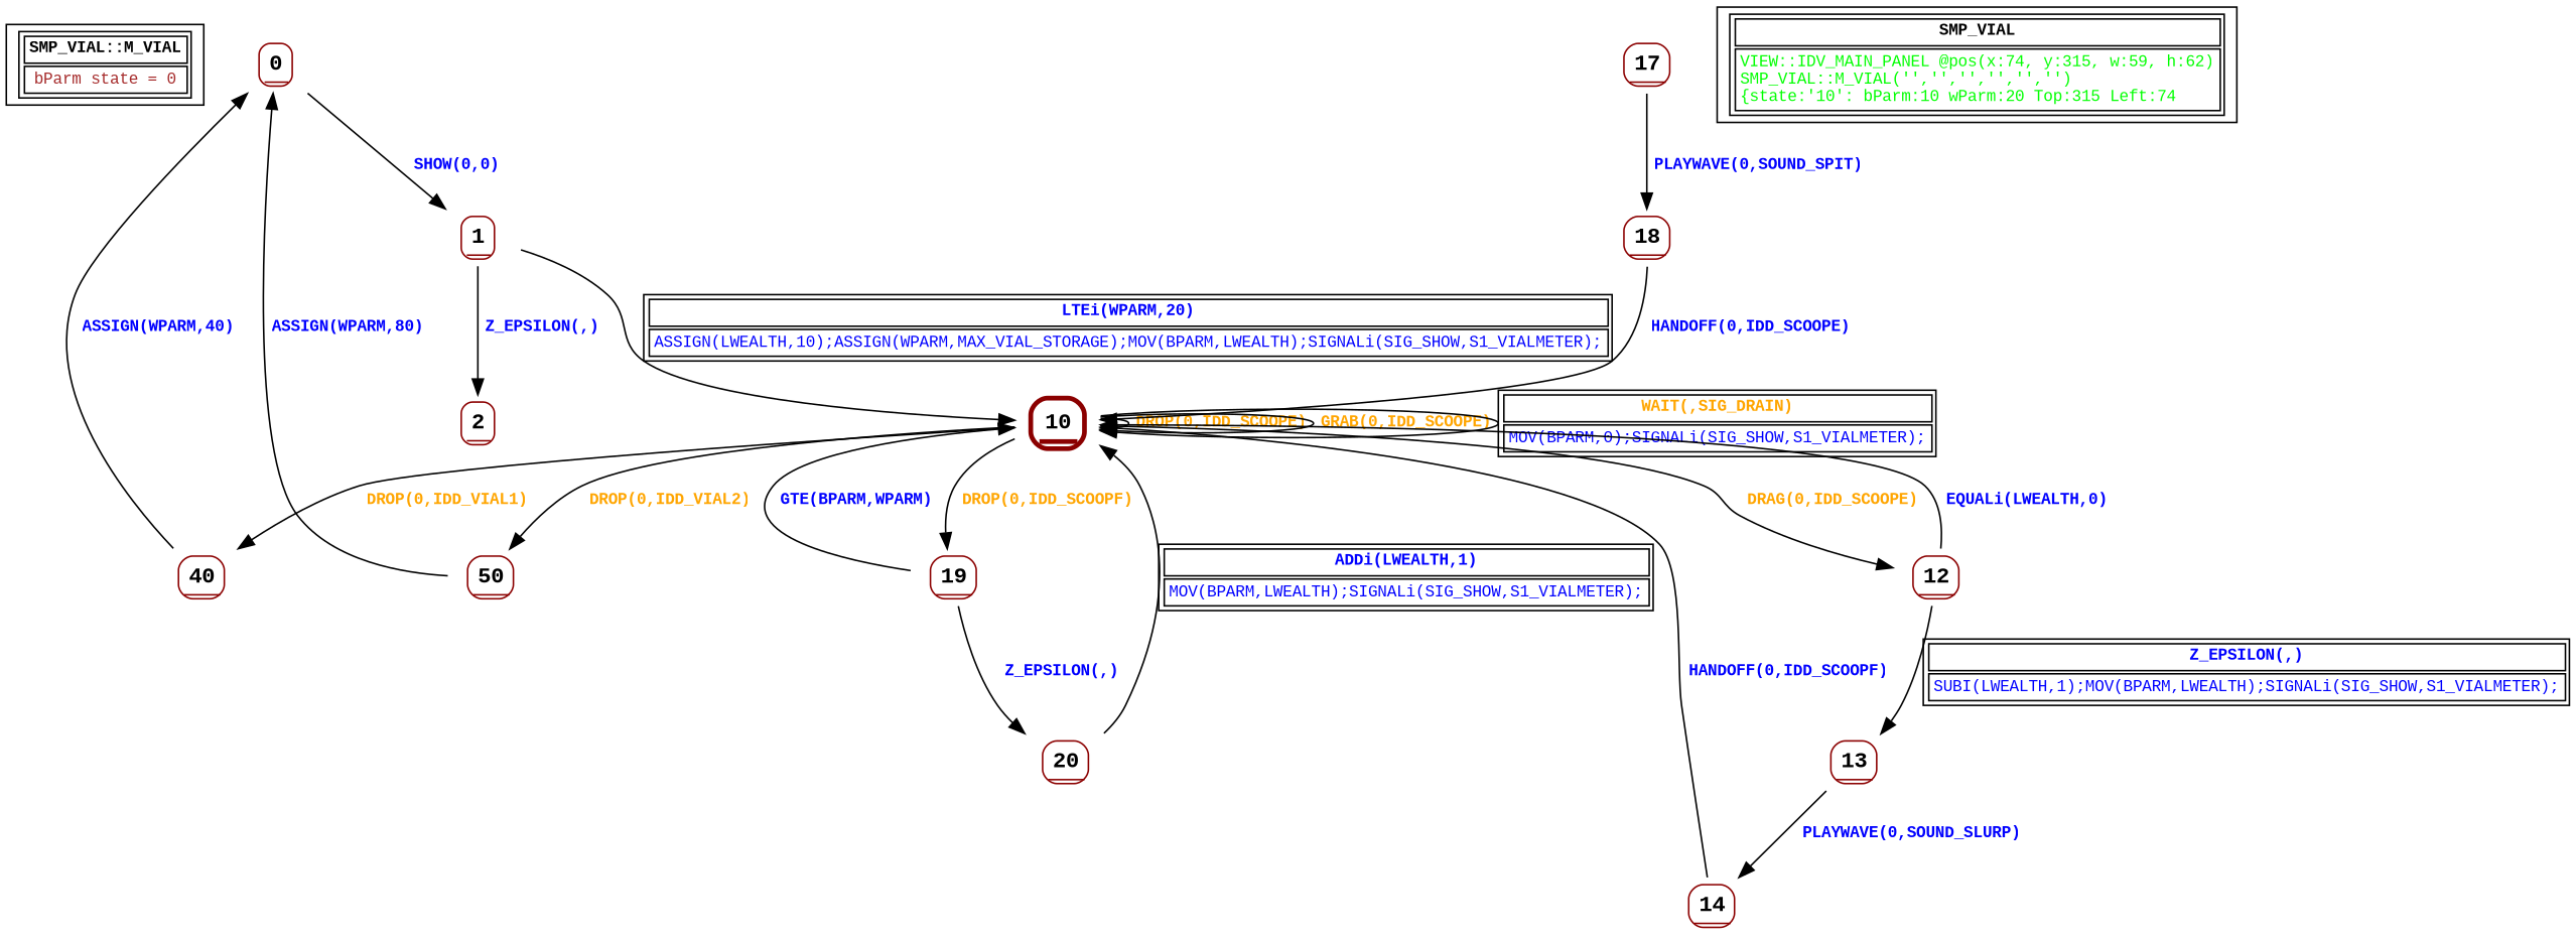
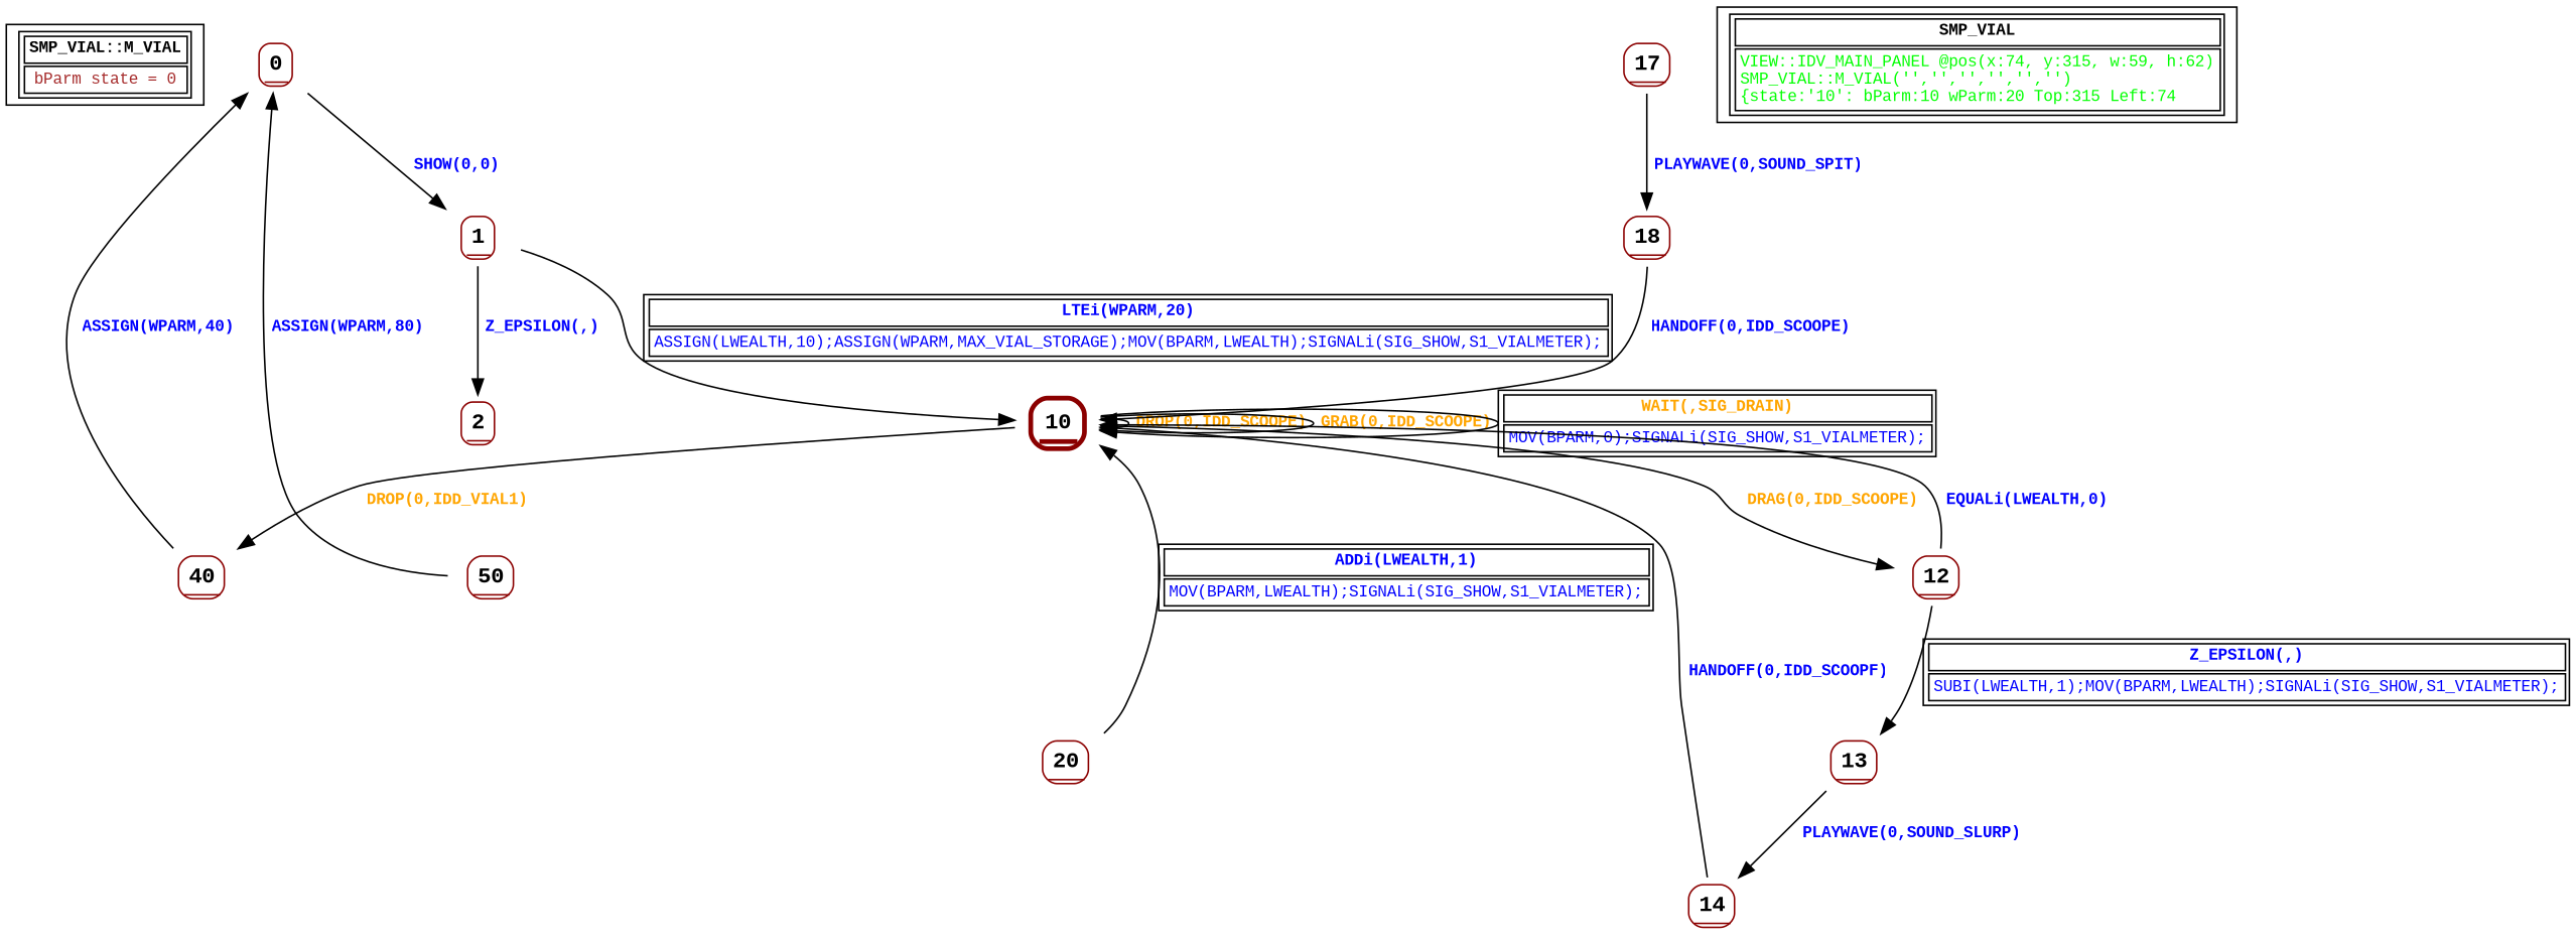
  digraph {
    fontname="Courier New"
    node [fontname="Courier New" fontsize=14 shape=none]
    edge [fontcolor=blue fontname="Courier New" fontsize=10]
    n1 [fontsize=10 label=< <table border="1"><tr><td><b>SMP_VIAL::M_VIAL<br align="left"/></b></td></tr> <tr><td><font point-size="10" color ="brown">bParm state = 0<br align="left"/></font></td></tr></table>> shape=record]
    n2 [label=< <table border="1" color="darkred" style="rounded"><tr><td sides="b"><b>0<br align="left"/></b></td></tr> </table>>]
    n3 [label=< <table border="1" color="darkred" style="rounded"><tr><td sides="b"><b>1<br align="left"/></b></td></tr> </table>>]
    n4 [label=< <table border="3" color="darkred" style="rounded"><tr><td sides="b"><b>10<br align="left"/></b></td></tr> </table>>]
    n5 [label=< <table border="1" color="darkred" style="rounded"><tr><td sides="b"><b>2<br align="left"/></b></td></tr> </table>>]
    n6 [label=< <table border="1" color="darkred" style="rounded"><tr><td sides="b"><b>12<br align="left"/></b></td></tr> </table>>]
-   n7 [label=< <table border="1" color="darkred" style="rounded"><tr><td sides="b"><b>19<br align="left"/></b></td></tr> </table>>]
    n8 [label=< <table border="1" color="darkred" style="rounded"><tr><td sides="b"><b>40<br align="left"/></b></td></tr> </table>>]
    n9 [label=< <table border="1" color="darkred" style="rounded"><tr><td sides="b"><b>50<br align="left"/></b></td></tr> </table>>]
    n10 [label=< <table border="1" color="darkred" style="rounded"><tr><td sides="b"><b>13<br align="left"/></b></td></tr> </table>>]
    n11 [label=< <table border="1" color="darkred" style="rounded"><tr><td sides="b"><b>20<br align="left"/></b></td></tr> </table>>]
    n12 [label=< <table border="1" color="darkred" style="rounded"><tr><td sides="b"><b>14<br align="left"/></b></td></tr> </table>>]
    n13 [label=< <table border="1" color="darkred" style="rounded"><tr><td sides="b"><b>17<br align="left"/></b></td></tr> </table>>]
    n14 [label=< <table border="1" color="darkred" style="rounded"><tr><td sides="b"><b>18<br align="left"/></b></td></tr> </table>>]
    n15 [fontsize=10 label=< <table border="1"><tr><td><b>SMP_VIAL<br align="left"/></b></td></tr> <tr><td><font point-size="10" color ="green">VIEW::IDV_MAIN_PANEL @pos(x:74, y:315, w:59, h:62)<br align="left"/>SMP_VIAL::M_VIAL(&apos;&apos;,&apos;&apos;,&apos;&apos;,&apos;&apos;,&apos;&apos;,&apos;&apos;)<br align="left"/>			&#123;state:&apos;10&apos;: bParm:10 wParm:20 Top:315 Left:74<br align="left"/></font></td></tr></table>> shape=record]
    n2 -> n3 [label=< <table border="0"><tr><td><b>SHOW(0,0)<br align="left"/></b></td></tr> </table>>]
    n3 -> n4 [label=< <table border="1"><tr><td><b>LTEi(WPARM,20)<br align="left"/></b></td></tr> <tr><td><font point-size="10" color ="blue">ASSIGN(LWEALTH,10);ASSIGN(WPARM,MAX_VIAL_STORAGE);MOV(BPARM,LWEALTH);SIGNALi(SIG_SHOW,S1_VIALMETER);<br align="left"/></font></td></tr></table>>]
    n3 -> n5 [label=< <table border="0"><tr><td><b>Z_EPSILON(,)<br align="left"/></b></td></tr> </table>>]
    n4 -> n4 [fontcolor=orange label=< <table border="0"><tr><td><b>DROP(0,IDD_SCOOPE)<br align="left"/></b></td></tr> </table>>]
    n4 -> n4 [fontcolor=orange label=< <table border="0"><tr><td><b>GRAB(0,IDD_SCOOPE)<br align="left"/></b></td></tr> </table>>]
    n4 -> n4 [fontcolor=orange label=< <table border="1"><tr><td><b>WAIT(,SIG_DRAIN)<br align="left"/></b></td></tr> <tr><td><font point-size="10" color ="blue">MOV(BPARM,0);SIGNALi(SIG_SHOW,S1_VIALMETER);<br align="left"/></font></td></tr></table>>]
    n4 -> n6 [fontcolor=orange label=< <table border="0"><tr><td><b>DRAG(0,IDD_SCOOPE)<br align="left"/></b></td></tr> </table>>]
-   n4 -> n7 [fontcolor=orange label=< <table border="0"><tr><td><b>DROP(0,IDD_SCOOPF)<br align="left"/></b></td></tr> </table>>]
    n4 -> n8 [fontcolor=orange label=< <table border="0"><tr><td><b>DROP(0,IDD_VIAL1)<br align="left"/></b></td></tr> </table>>]
-   n4 -> n9 [fontcolor=orange label=< <table border="0"><tr><td><b>DROP(0,IDD_VIAL2)<br align="left"/></b></td></tr> </table>>]
    n6 -> n4 [label=< <table border="0"><tr><td><b>EQUALi(LWEALTH,0)<br align="left"/></b></td></tr> </table>>]
    n6 -> n10 [label=< <table border="1"><tr><td><b>Z_EPSILON(,)<br align="left"/></b></td></tr> <tr><td><font point-size="10" color ="blue">SUBI(LWEALTH,1);MOV(BPARM,LWEALTH);SIGNALi(SIG_SHOW,S1_VIALMETER);<br align="left"/></font></td></tr></table>>]
-   n7 -> n4 [label=< <table border="0"><tr><td><b>GTE(BPARM,WPARM)<br align="left"/></b></td></tr> </table>>]
-   n7 -> n11 [label=< <table border="0"><tr><td><b>Z_EPSILON(,)<br align="left"/></b></td></tr> </table>>]
    n8 -> n2 [label=< <table border="0"><tr><td><b>ASSIGN(WPARM,40)<br align="left"/></b></td></tr> </table>>]
    n9 -> n2 [label=< <table border="0"><tr><td><b>ASSIGN(WPARM,80)<br align="left"/></b></td></tr> </table>>]
    n10 -> n12 [label=< <table border="0"><tr><td><b>PLAYWAVE(0,SOUND_SLURP)<br align="left"/></b></td></tr> </table>>]
    n11 -> n4 [label=< <table border="1"><tr><td><b>ADDi(LWEALTH,1)<br align="left"/></b></td></tr> <tr><td><font point-size="10" color ="blue">MOV(BPARM,LWEALTH);SIGNALi(SIG_SHOW,S1_VIALMETER);<br align="left"/></font></td></tr></table>>]
    n12 -> n4 [label=< <table border="0"><tr><td><b>HANDOFF(0,IDD_SCOOPF)<br align="left"/></b></td></tr> </table>>]
    n13 -> n14 [label=< <table border="0"><tr><td><b>PLAYWAVE(0,SOUND_SPIT)<br align="left"/></b></td></tr> </table>>]
    n14 -> n4 [label=< <table border="0"><tr><td><b>HANDOFF(0,IDD_SCOOPE)<br align="left"/></b></td></tr> </table>>]
  }
